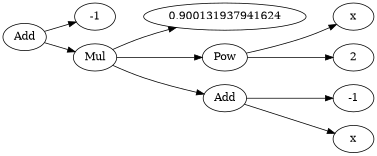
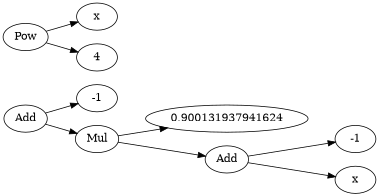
  digraph {
    ordering=out
    rankdir=LR
    node [color=black shape=ellipse]
    n1 [label=Add]
    n2 [label=-1]
    n3 [label=Mul]
    n4 [label=0.900131937941624]
    n5 [label=Pow]
    n6 [label=Add]
    n7 [label=x]
-   n8 [label=2]
+   n8 [label=4]
    n9 [label=-1]
    n10 [label=x]
    n1 -> n2
    n1 -> n3
    n3 -> n4
-   n3 -> n5
    n3 -> n6
    n5 -> n7
    n5 -> n8
    n6 -> n9
    n6 -> n10
  }
